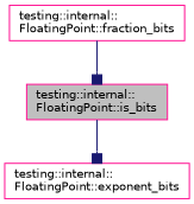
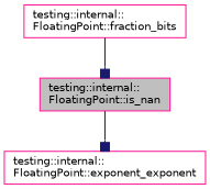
  digraph {
    fontname="DejaVu Sans"
    rankdir=TB
    node [color=deeppink fontname="DejaVu Sans" fontsize=10 shape=record]
    edge [arrowhead=box color=midnightblue fontname="DejaVu Sans" fontsize=10 labelfontname=Helvetica labelfontsize=10 style=solid]
-   n1 [fillcolor=grey75 fontcolor=black height=0.2 label="testing::internal::\lFloatingPoint::is_bits" style=filled width=0.4]
-   n2 [height=0.2 label="testing::internal::\lFloatingPoint::exponent_bits" width=0.4]
+   n1 [fillcolor=grey75 fontcolor=black height=0.2 label="testing::internal::\lFloatingPoint::is_nan" style=filled width=0.4]
+   n2 [height=0.2 label="testing::internal::\lFloatingPoint::exponent_exponent" width=0.4]
    n3 [height=0.2 label="testing::internal::\lFloatingPoint::fraction_bits" width=0.4]
    n1 -> n2
    n3 -> n1
  }
